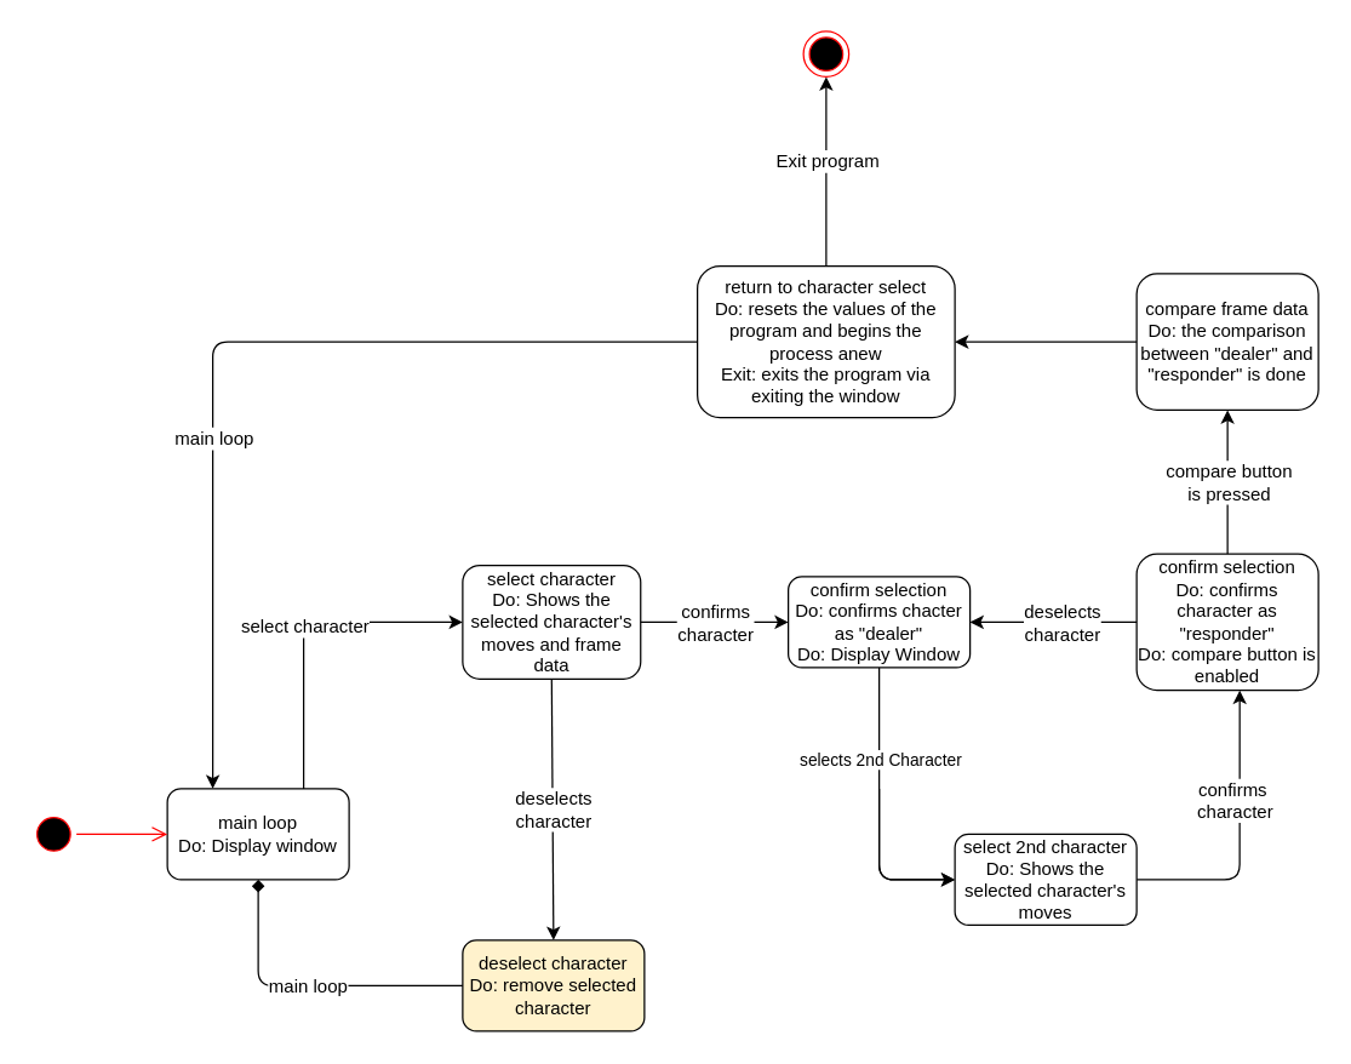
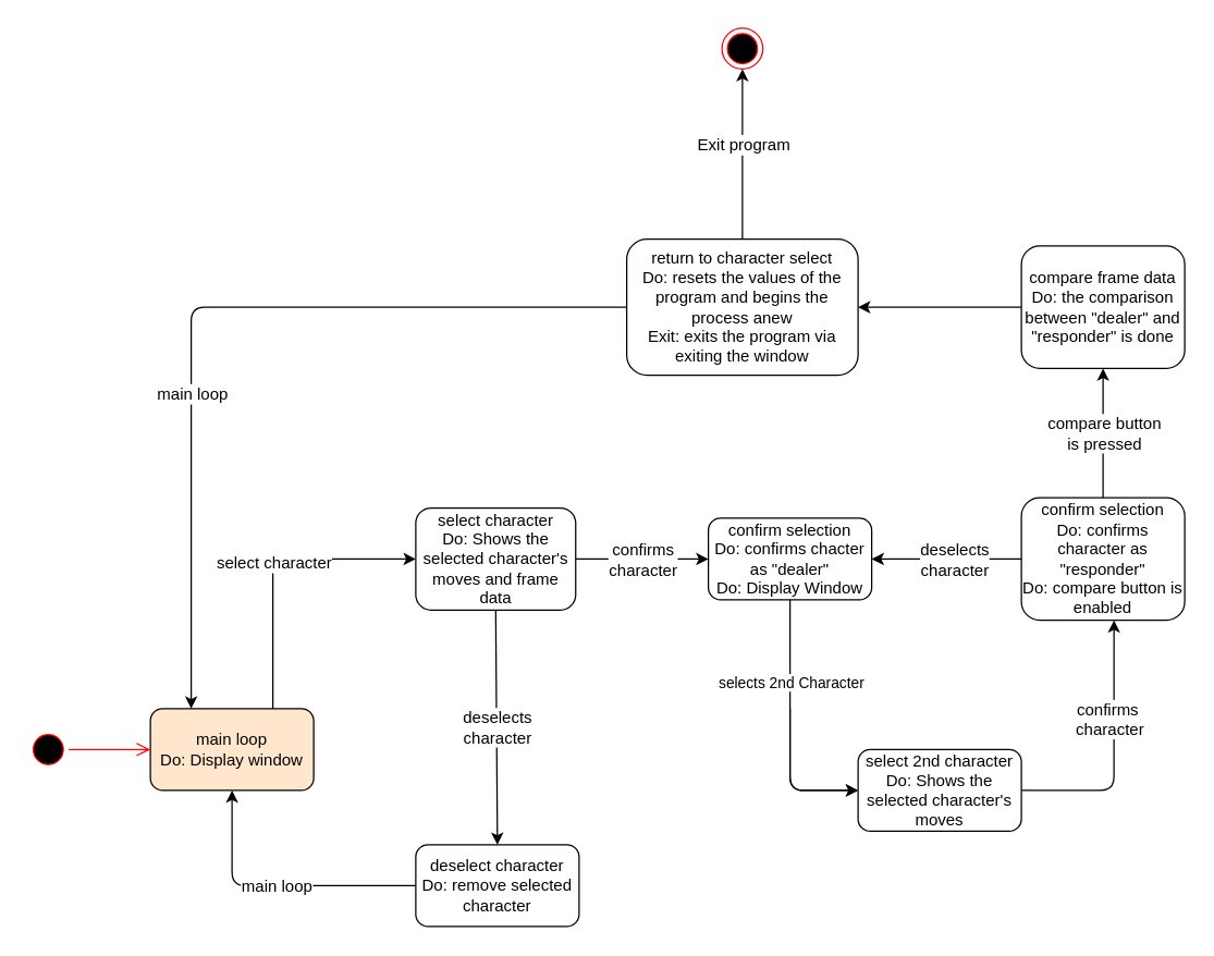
  <mxCell id="0" />
  <mxCell id="1" parent="0" />
- <mxCell id="2" value="&lt;div&gt;main loop&lt;/div&gt;&lt;div&gt;Do: Display window&lt;br&gt;&lt;/div&gt;" style="rounded=1;whiteSpace=wrap;html=1;" parent="1" vertex="1"><mxGeometry x="110" y="520" width="120" height="60" as="geometry" /></mxCell>
+ <mxCell id="2" value="&lt;div&gt;main loop&lt;/div&gt;&lt;div&gt;Do: Display window&lt;br&gt;&lt;/div&gt;" style="rounded=1;whiteSpace=wrap;html=1;fillColor=#ffe6cc;" parent="1" vertex="1"><mxGeometry x="110" y="520" width="120" height="60" as="geometry" /></mxCell>
  <mxCell id="3" value="" style="ellipse;html=1;shape=startState;fillColor=#000000;strokeColor=#ff0000;" parent="1" vertex="1"><mxGeometry x="20" y="535" width="30" height="30" as="geometry" /></mxCell>
  <mxCell id="4" value="" style="edgeStyle=orthogonalEdgeStyle;html=1;verticalAlign=bottom;endArrow=open;endSize=8;strokeColor=#ff0000;" parent="1" source="3" edge="1"><mxGeometry relative="1" as="geometry"><mxPoint x="110" y="550" as="targetPoint" /></mxGeometry></mxCell>
  <mxCell id="5" value="&lt;div&gt;select character&lt;/div&gt;&lt;div&gt;Do: Shows the selected character's moves and frame data&lt;br&gt;&lt;/div&gt;" style="rounded=1;whiteSpace=wrap;html=1;" parent="1" vertex="1"><mxGeometry x="305" y="372.5" width="117.5" height="75" as="geometry" /></mxCell>
- <mxCell id="6" value="&lt;div&gt;deselect character&lt;/div&gt;&lt;div&gt;Do: remove selected character&lt;br&gt;&lt;/div&gt;" style="rounded=1;whiteSpace=wrap;html=1;fillColor=#fff2cc;" parent="1" vertex="1"><mxGeometry x="305" y="620" width="120" height="60" as="geometry" /></mxCell>
+ <mxCell id="6" value="&lt;div&gt;deselect character&lt;/div&gt;&lt;div&gt;Do: remove selected character&lt;br&gt;&lt;/div&gt;" style="rounded=1;whiteSpace=wrap;html=1;" parent="1" vertex="1"><mxGeometry x="305" y="620" width="120" height="60" as="geometry" /></mxCell>
  <mxCell id="7" style="edgeStyle=orthogonalEdgeStyle;rounded=1;orthogonalLoop=1;jettySize=auto;html=1;entryX=0.5;entryY=1;entryDx=0;entryDy=0;fontSize=12;exitX=0.5;exitY=0;exitDx=0;exitDy=0;" edge="1" parent="1" source="34" target="27"><mxGeometry relative="1" as="geometry"><Array as="points"><mxPoint x="545" y="120" /><mxPoint x="545" y="120" /></Array></mxGeometry></mxCell>
  <mxCell id="8" value="Exit program" style="edgeLabel;html=1;align=center;verticalAlign=middle;resizable=0;points=[];fontSize=12;" vertex="1" connectable="0" parent="7"><mxGeometry x="0.309" y="-3" relative="1" as="geometry"><mxPoint x="-3" y="12" as="offset" /></mxGeometry></mxCell>
  <mxCell id="9" style="edgeStyle=orthogonalEdgeStyle;rounded=1;orthogonalLoop=1;jettySize=auto;html=1;entryX=0.25;entryY=0;entryDx=0;entryDy=0;fontSize=12;exitX=0;exitY=0.5;exitDx=0;exitDy=0;" edge="1" parent="1" source="34" target="2"><mxGeometry relative="1" as="geometry"><mxPoint x="450" y="225" as="sourcePoint" /></mxGeometry></mxCell>
  <mxCell id="10" value="main loop" style="edgeLabel;html=1;align=center;verticalAlign=middle;resizable=0;points=[];fontSize=12;" vertex="1" connectable="0" parent="9"><mxGeometry x="0.246" relative="1" as="geometry"><mxPoint as="offset" /></mxGeometry></mxCell>
  <mxCell id="11" style="edgeStyle=orthogonalEdgeStyle;rounded=1;orthogonalLoop=1;jettySize=auto;html=1;entryX=1;entryY=0.5;entryDx=0;entryDy=0;fontSize=12;" edge="1" parent="1" source="12" target="34"><mxGeometry relative="1" as="geometry" /></mxCell>
  <mxCell id="12" value="&lt;div&gt;compare frame data&lt;/div&gt;&lt;div&gt;Do: the comparison between &quot;dealer&quot; and &quot;responder&quot; is done&lt;/div&gt;" style="rounded=1;whiteSpace=wrap;html=1;" parent="1" vertex="1"><mxGeometry x="750" y="180" width="120" height="90" as="geometry" /></mxCell>
  <mxCell id="13" style="edgeStyle=orthogonalEdgeStyle;rounded=1;orthogonalLoop=1;jettySize=auto;html=1;entryX=0;entryY=0.5;entryDx=0;entryDy=0;" edge="1" parent="1" target="30"><mxGeometry relative="1" as="geometry"><mxPoint x="580" y="520" as="sourcePoint" /><Array as="points"><mxPoint x="580" y="580" /></Array></mxGeometry></mxCell>
  <mxCell id="14" style="edgeStyle=orthogonalEdgeStyle;rounded=1;orthogonalLoop=1;jettySize=auto;html=1;entryX=0;entryY=0.5;entryDx=0;entryDy=0;" edge="1" parent="1" source="16" target="30"><mxGeometry relative="1" as="geometry" /></mxCell>
  <mxCell id="15" value="selects 2nd Character" style="edgeLabel;html=1;align=center;verticalAlign=middle;resizable=0;points=[];" vertex="1" connectable="0" parent="14"><mxGeometry x="-0.611" y="4" relative="1" as="geometry"><mxPoint x="-4" y="23" as="offset" /></mxGeometry></mxCell>
  <mxCell id="16" value="&lt;div&gt;confirm selection&lt;/div&gt;&lt;div&gt;Do: confirms chacter as &quot;dealer&quot;&lt;/div&gt;&lt;div&gt;Do: Display Window&lt;/div&gt;" style="rounded=1;whiteSpace=wrap;html=1;" parent="1" vertex="1"><mxGeometry x="520" y="380" width="120" height="60" as="geometry" /></mxCell>
  <mxCell id="17" value="" style="endArrow=classic;html=1;exitX=0.75;exitY=0;exitDx=0;exitDy=0;entryX=0;entryY=0.5;entryDx=0;entryDy=0;" parent="1" source="2" target="5" edge="1"><mxGeometry relative="1" as="geometry"><mxPoint x="150" y="400" as="sourcePoint" /><mxPoint x="250" y="400" as="targetPoint" /><Array as="points"><mxPoint x="200" y="410" /><mxPoint x="260" y="410" /></Array></mxGeometry></mxCell>
  <mxCell id="18" value="&lt;font style=&quot;font-size: 12px&quot;&gt;select character&lt;/font&gt;" style="edgeLabel;resizable=0;html=1;align=center;verticalAlign=middle;" parent="17" connectable="0" vertex="1"><mxGeometry relative="1" as="geometry" /></mxCell>
- <mxCell id="19" value="" style="endArrow=diamond;html=1;exitX=0;exitY=0.5;exitDx=0;exitDy=0;entryX=0.5;entryY=1;entryDx=0;entryDy=0;" parent="1" source="6" target="2" edge="1"><mxGeometry relative="1" as="geometry"><mxPoint x="340" y="570" as="sourcePoint" /><mxPoint x="440" y="570" as="targetPoint" /><Array as="points"><mxPoint x="170" y="650" /></Array></mxGeometry></mxCell>
+ <mxCell id="19" value="" style="endArrow=classic;html=1;exitX=0;exitY=0.5;exitDx=0;exitDy=0;entryX=0.5;entryY=1;entryDx=0;entryDy=0;" parent="1" source="6" target="2" edge="1"><mxGeometry relative="1" as="geometry"><mxPoint x="340" y="570" as="sourcePoint" /><mxPoint x="440" y="570" as="targetPoint" /><Array as="points"><mxPoint x="170" y="650" /></Array></mxGeometry></mxCell>
  <mxCell id="20" value="&lt;font style=&quot;font-size: 12px&quot;&gt;main loop&lt;/font&gt;" style="edgeLabel;resizable=0;html=1;align=center;verticalAlign=middle;" parent="19" connectable="0" vertex="1"><mxGeometry relative="1" as="geometry" /></mxCell>
  <mxCell id="21" value="" style="endArrow=classic;html=1;exitX=1;exitY=0.5;exitDx=0;exitDy=0;entryX=0;entryY=0.5;entryDx=0;entryDy=0;" parent="1" source="5" target="16" edge="1"><mxGeometry relative="1" as="geometry"><mxPoint x="340" y="570" as="sourcePoint" /><mxPoint x="440" y="570" as="targetPoint" /></mxGeometry></mxCell>
  <mxCell id="22" value="&lt;div style=&quot;font-size: 12px&quot;&gt;&lt;font style=&quot;font-size: 12px&quot;&gt;confirms&lt;/font&gt;&lt;/div&gt;&lt;div style=&quot;font-size: 12px&quot;&gt;&lt;font style=&quot;font-size: 12px&quot;&gt;character&lt;/font&gt;&lt;br&gt;&lt;/div&gt;" style="edgeLabel;resizable=0;html=1;align=center;verticalAlign=middle;" parent="21" connectable="0" vertex="1"><mxGeometry relative="1" as="geometry" /></mxCell>
  <mxCell id="23" value="" style="endArrow=classic;html=1;exitX=0.5;exitY=1;exitDx=0;exitDy=0;entryX=0.5;entryY=0;entryDx=0;entryDy=0;" parent="1" source="5" target="6" edge="1"><mxGeometry relative="1" as="geometry"><mxPoint x="420" y="570" as="sourcePoint" /><mxPoint x="520" y="570" as="targetPoint" /></mxGeometry></mxCell>
  <mxCell id="24" value="&lt;div style=&quot;font-size: 12px&quot;&gt;&lt;font style=&quot;font-size: 12px&quot;&gt;deselects&lt;/font&gt;&lt;/div&gt;&lt;div style=&quot;font-size: 12px&quot;&gt;&lt;font style=&quot;font-size: 12px&quot;&gt;character&lt;/font&gt;&lt;br&gt;&lt;/div&gt;" style="edgeLabel;resizable=0;html=1;align=center;verticalAlign=middle;" parent="23" connectable="0" vertex="1"><mxGeometry relative="1" as="geometry" /></mxCell>
  <mxCell id="25" value="" style="endArrow=classic;html=1;entryX=0.5;entryY=1;entryDx=0;entryDy=0;exitX=0.5;exitY=0;exitDx=0;exitDy=0;" parent="1" source="33" target="12" edge="1"><mxGeometry relative="1" as="geometry"><mxPoint x="490" y="300" as="sourcePoint" /><mxPoint x="900" y="570" as="targetPoint" /></mxGeometry></mxCell>
  <mxCell id="26" value="&lt;font style=&quot;font-size: 12px&quot;&gt;compare button&lt;br&gt;is pressed&lt;/font&gt;" style="edgeLabel;resizable=0;html=1;align=center;verticalAlign=middle;" parent="25" connectable="0" vertex="1"><mxGeometry relative="1" as="geometry" /></mxCell>
  <mxCell id="27" value="" style="ellipse;html=1;shape=endState;fillColor=#000000;strokeColor=#ff0000;" parent="1" vertex="1"><mxGeometry x="530" y="20" width="30" height="30" as="geometry" /></mxCell>
  <mxCell id="28" style="edgeStyle=orthogonalEdgeStyle;rounded=1;orthogonalLoop=1;jettySize=auto;html=1;entryX=0.567;entryY=1;entryDx=0;entryDy=0;entryPerimeter=0;" edge="1" parent="1" source="30" target="33"><mxGeometry relative="1" as="geometry"><Array as="points"><mxPoint x="818" y="580" /></Array></mxGeometry></mxCell>
  <mxCell id="29" value="&lt;font style=&quot;font-size: 12px&quot;&gt;confirms&amp;nbsp;&lt;br&gt;&lt;font style=&quot;font-size: 12px&quot;&gt;character&lt;/font&gt;&lt;/font&gt;" style="edgeLabel;html=1;align=center;verticalAlign=middle;resizable=0;points=[];" vertex="1" connectable="0" parent="28"><mxGeometry x="0.106" relative="1" as="geometry"><mxPoint x="-3.02" y="-14" as="offset" /></mxGeometry></mxCell>
  <mxCell id="30" value="&lt;div&gt;select 2nd character&lt;/div&gt;&lt;div&gt;Do: Shows the selected character's moves&lt;br&gt;&lt;/div&gt;" style="rounded=1;whiteSpace=wrap;html=1;" vertex="1" parent="1"><mxGeometry x="630" y="550" width="120" height="60" as="geometry" /></mxCell>
  <mxCell id="31" style="edgeStyle=orthogonalEdgeStyle;orthogonalLoop=1;jettySize=auto;html=1;entryX=1;entryY=0.5;entryDx=0;entryDy=0;rounded=1;" edge="1" parent="1" source="33" target="16"><mxGeometry relative="1" as="geometry"><Array as="points" /></mxGeometry></mxCell>
  <mxCell id="32" value="deselects&lt;br style=&quot;font-size: 12px;&quot;&gt;character" style="edgeLabel;html=1;align=center;verticalAlign=middle;resizable=0;points=[];fontSize=12;" vertex="1" connectable="0" parent="31"><mxGeometry x="0.1" y="-1" relative="1" as="geometry"><mxPoint x="11" y="1" as="offset" /></mxGeometry></mxCell>
  <mxCell id="33" value="confirm selection&lt;br&gt;Do: confirms character as &quot;responder&quot;&lt;br&gt;Do: compare button is enabled" style="rounded=1;whiteSpace=wrap;html=1;" vertex="1" parent="1"><mxGeometry x="750" y="365" width="120" height="90" as="geometry" /></mxCell>
  <mxCell id="34" value="return to character select&lt;br&gt;Do: resets the values of the program and begins the process anew&lt;br&gt;Exit: exits the program via exiting the window" style="rounded=1;whiteSpace=wrap;html=1;fontSize=12;" vertex="1" parent="1"><mxGeometry x="460" y="175" width="170" height="100" as="geometry" /></mxCell>
